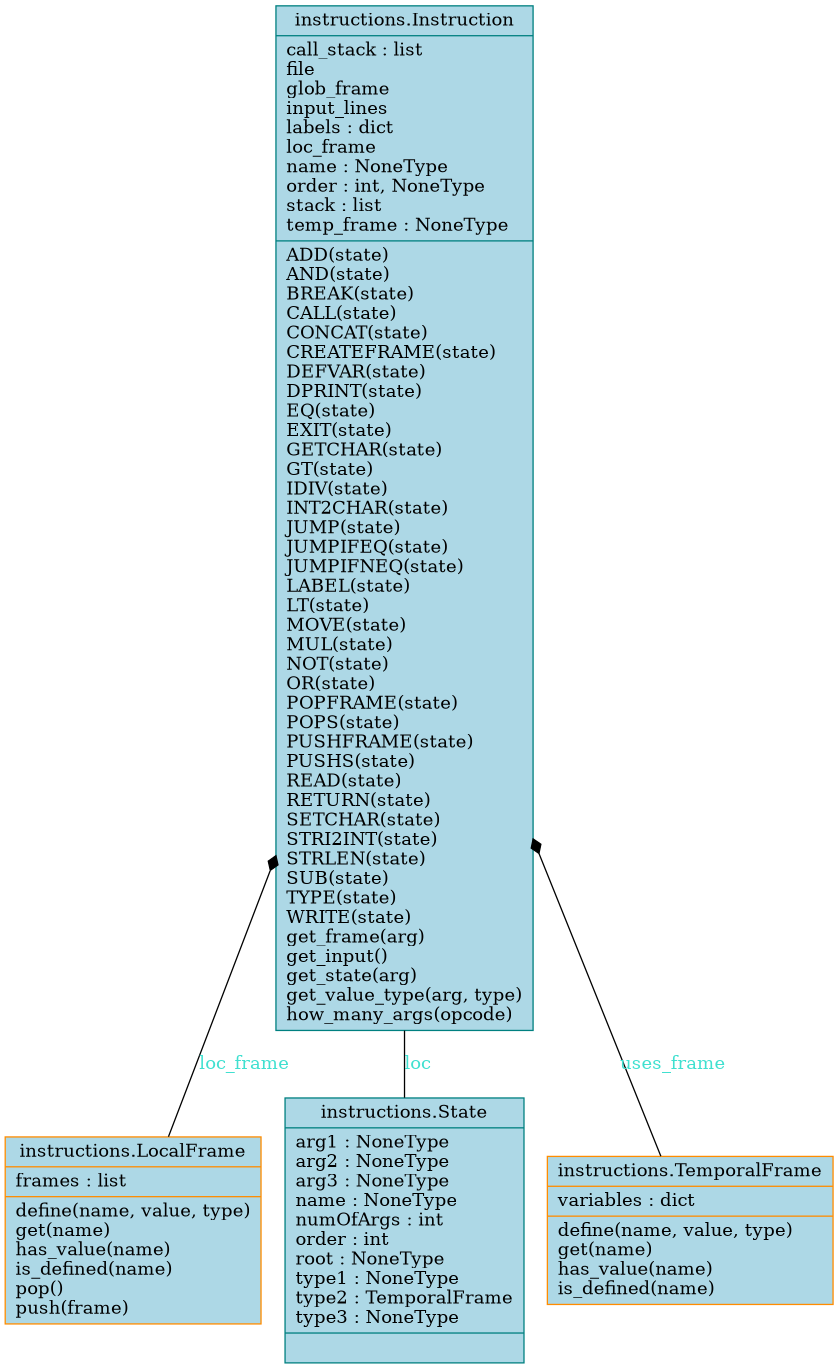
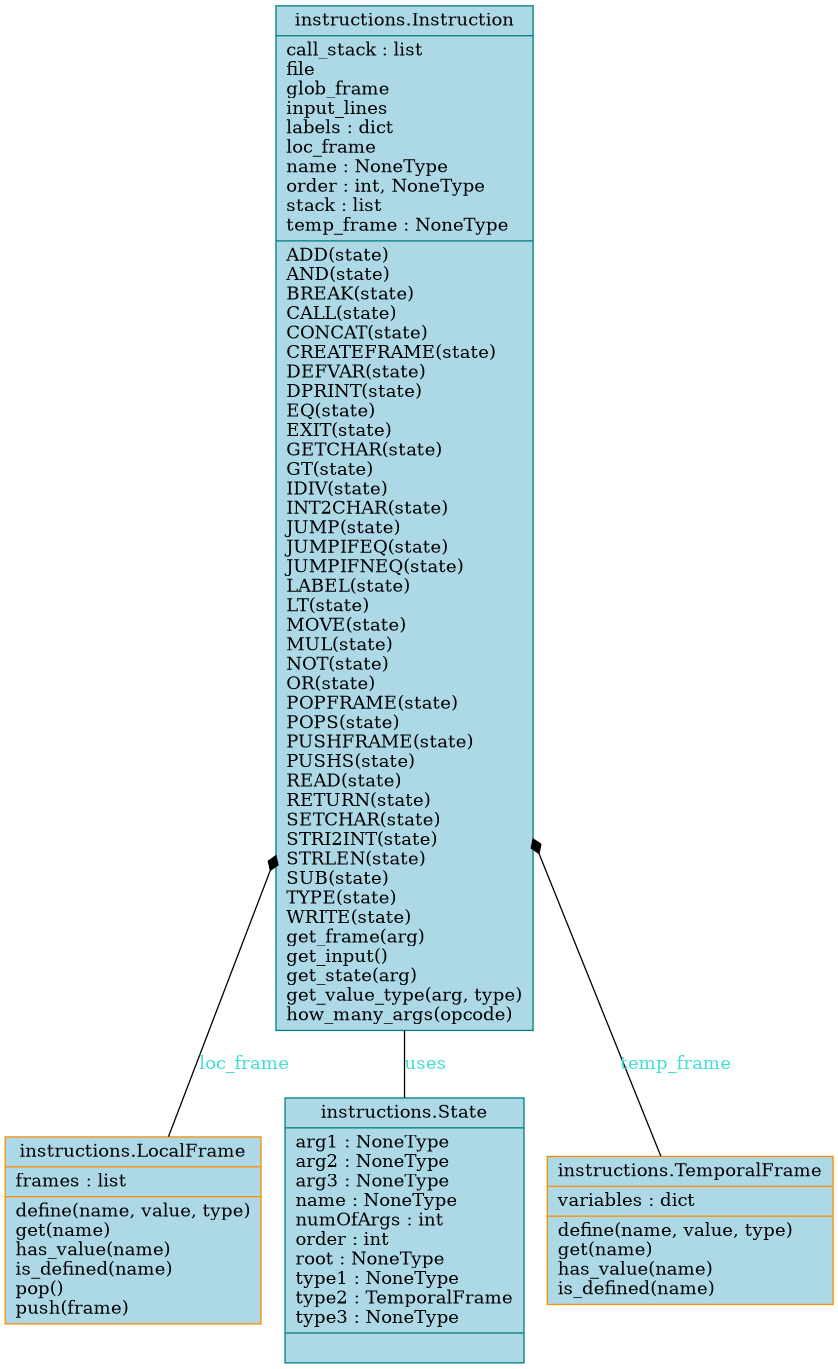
  digraph {
    rankdir=BT
    node [color=teal fillcolor=lightblue shape=record style=filled]
    edge [arrowhead=diamond arrowtail=none fontcolor=turquoise style=solid]
    n1 [label="{instructions.Instruction|call_stack : list\lfile\lglob_frame\linput_lines\llabels : dict\lloc_frame\lname : NoneType\lorder : int, NoneType\lstack : list\ltemp_frame : NoneType\l|ADD(state)\lAND(state)\lBREAK(state)\lCALL(state)\lCONCAT(state)\lCREATEFRAME(state)\lDEFVAR(state)\lDPRINT(state)\lEQ(state)\lEXIT(state)\lGETCHAR(state)\lGT(state)\lIDIV(state)\lINT2CHAR(state)\lJUMP(state)\lJUMPIFEQ(state)\lJUMPIFNEQ(state)\lLABEL(state)\lLT(state)\lMOVE(state)\lMUL(state)\lNOT(state)\lOR(state)\lPOPFRAME(state)\lPOPS(state)\lPUSHFRAME(state)\lPUSHS(state)\lREAD(state)\lRETURN(state)\lSETCHAR(state)\lSTRI2INT(state)\lSTRLEN(state)\lSUB(state)\lTYPE(state)\lWRITE(state)\lget_frame(arg)\lget_input()\lget_state(arg)\lget_value_type(arg, type)\lhow_many_args(opcode)\l}"]
    n2 [color=darkorange label="{instructions.LocalFrame|frames : list\l|define(name, value, type)\lget(name)\lhas_value(name)\lis_defined(name)\lpop()\lpush(frame)\l}"]
    n3 [label="{instructions.State|arg1 : NoneType\larg2 : NoneType\larg3 : NoneType\lname : NoneType\lnumOfArgs : int\lorder : int\lroot : NoneType\ltype1 : NoneType\ltype2 : TemporalFrame\ltype3 : NoneType\l|}"]
    n4 [color=darkorange label="{instructions.TemporalFrame|variables : dict\l|define(name, value, type)\lget(name)\lhas_value(name)\lis_defined(name)\l}"]
    n2 -> n1 [label=loc_frame]
-   n3 -> n1 [arrowhead=arrow label=loc]
-   n4 -> n1 [label=uses_frame]
+   n3 -> n1 [arrowhead=arrow label=uses]
+   n4 -> n1 [label=temp_frame]
  }
